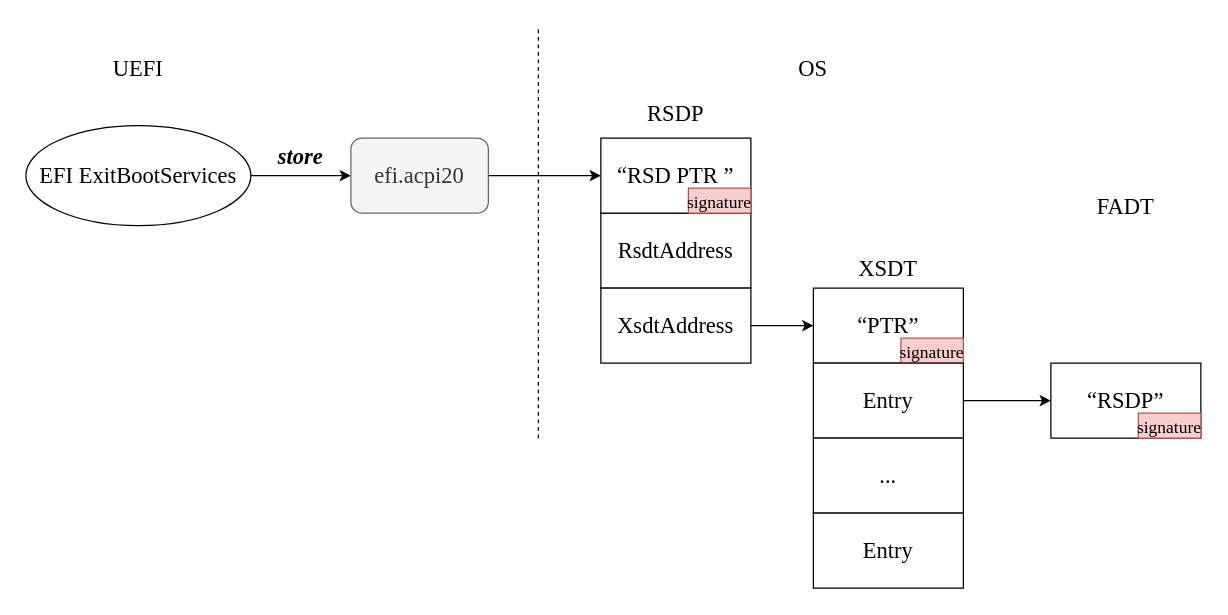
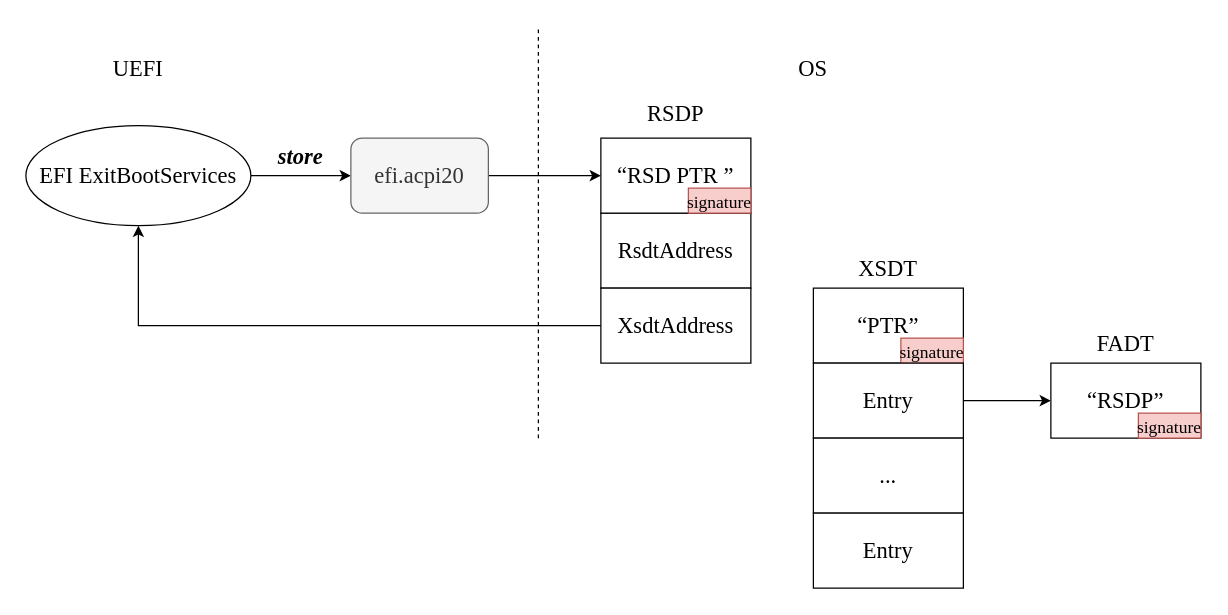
  <mxCell id="0" />
  <mxCell id="1" parent="0" />
  <mxCell id="2" style="edgeStyle=orthogonalEdgeStyle;rounded=0;orthogonalLoop=1;jettySize=auto;html=1;entryX=0;entryY=0.5;entryDx=0;entryDy=0;fontFamily=Comic Sans MS;fontSize=18;" edge="1" parent="1" source="3" target="6"><mxGeometry relative="1" as="geometry" /></mxCell>
  <mxCell id="3" value="&lt;font style=&quot;font-size: 18px;&quot; face=&quot;Comic Sans MS&quot;&gt;EFI ExitBootServices&lt;/font&gt;" style="ellipse;whiteSpace=wrap;html=1;" vertex="1" parent="1"><mxGeometry x="20" y="100" width="180" height="80" as="geometry" /></mxCell>
  <mxCell id="4" value="UEFI" style="text;html=1;strokeColor=none;fillColor=none;align=center;verticalAlign=middle;whiteSpace=wrap;rounded=0;fontSize=18;fontFamily=Comic Sans MS;" vertex="1" parent="1"><mxGeometry x="80" y="40" width="60" height="30" as="geometry" /></mxCell>
  <mxCell id="5" style="edgeStyle=orthogonalEdgeStyle;rounded=0;orthogonalLoop=1;jettySize=auto;html=1;entryX=0;entryY=0.5;entryDx=0;entryDy=0;fontFamily=Comic Sans MS;fontSize=18;" edge="1" parent="1" source="6" target="11"><mxGeometry relative="1" as="geometry" /></mxCell>
  <mxCell id="6" value="efi.acpi20" style="rounded=1;whiteSpace=wrap;html=1;fontFamily=Comic Sans MS;fontSize=18;fillColor=#f5f5f5;fontColor=#333333;strokeColor=#666666;" vertex="1" parent="1"><mxGeometry x="280" y="110" width="110" height="60" as="geometry" /></mxCell>
  <mxCell id="7" value="&lt;i&gt;&lt;b&gt;store&lt;/b&gt;&lt;/i&gt;" style="text;html=1;strokeColor=none;fillColor=none;align=center;verticalAlign=middle;whiteSpace=wrap;rounded=0;fontSize=18;fontFamily=Comic Sans MS;" vertex="1" parent="1"><mxGeometry x="210" y="110" width="60" height="30" as="geometry" /></mxCell>
  <mxCell id="8" value="" style="group" vertex="1" connectable="0" parent="1"><mxGeometry x="480" y="110" width="120" height="120" as="geometry" /></mxCell>
  <mxCell id="9" value="&lt;font style=&quot;font-size: 18px;&quot;&gt;RsdtAddress&lt;/font&gt;" style="rounded=0;whiteSpace=wrap;html=1;fontFamily=Comic Sans MS;fontSize=14;" vertex="1" parent="8"><mxGeometry y="60" width="120" height="60" as="geometry" /></mxCell>
  <mxCell id="10" value="" style="group" vertex="1" connectable="0" parent="8"><mxGeometry width="120" height="60" as="geometry" /></mxCell>
  <mxCell id="11" value="“RSD PTR ”" style="rounded=0;whiteSpace=wrap;html=1;fontFamily=Comic Sans MS;fontSize=18;" vertex="1" parent="10"><mxGeometry width="120" height="60" as="geometry" /></mxCell>
  <mxCell id="12" value="&lt;font style=&quot;font-size: 14px;&quot;&gt;signature&lt;/font&gt;" style="text;html=1;strokeColor=#b85450;fillColor=#f8cecc;align=center;verticalAlign=middle;whiteSpace=wrap;rounded=0;fontSize=18;fontFamily=Comic Sans MS;" vertex="1" parent="10"><mxGeometry x="70" y="40" width="50" height="20" as="geometry" /></mxCell>
- <mxCell id="13" style="edgeStyle=orthogonalEdgeStyle;rounded=0;orthogonalLoop=1;jettySize=auto;html=1;entryX=0;entryY=0.5;entryDx=0;entryDy=0;fontFamily=Comic Sans MS;fontSize=18;" edge="1" parent="1" source="14" target="16"><mxGeometry relative="1" as="geometry" /></mxCell>
+ <mxCell id="13" style="edgeStyle=orthogonalEdgeStyle;rounded=0;orthogonalLoop=1;jettySize=auto;html=1;fontFamily=Comic Sans MS;fontSize=18;" edge="1" parent="1" source="14" target="3"><mxGeometry relative="1" as="geometry" /></mxCell>
  <mxCell id="14" value="&lt;font style=&quot;font-size: 18px;&quot;&gt;XsdtAddress&lt;/font&gt;" style="rounded=0;whiteSpace=wrap;html=1;fontFamily=Comic Sans MS;fontSize=14;" vertex="1" parent="1"><mxGeometry x="480" y="230" width="120" height="60" as="geometry" /></mxCell>
  <mxCell id="15" value="" style="group" vertex="1" connectable="0" parent="1"><mxGeometry x="650" y="230" width="120" height="60" as="geometry" /></mxCell>
  <mxCell id="16" value="“PTR”" style="rounded=0;whiteSpace=wrap;html=1;fontFamily=Comic Sans MS;fontSize=18;" vertex="1" parent="15"><mxGeometry width="120" height="60" as="geometry" /></mxCell>
  <mxCell id="17" value="&lt;font style=&quot;font-size: 14px;&quot;&gt;signature&lt;/font&gt;" style="text;html=1;strokeColor=#b85450;fillColor=#f8cecc;align=center;verticalAlign=middle;whiteSpace=wrap;rounded=0;fontSize=18;fontFamily=Comic Sans MS;" vertex="1" parent="15"><mxGeometry x="70" y="40" width="50" height="20" as="geometry" /></mxCell>
  <mxCell id="18" style="edgeStyle=orthogonalEdgeStyle;rounded=0;orthogonalLoop=1;jettySize=auto;html=1;fontFamily=Comic Sans MS;fontSize=18;entryX=0;entryY=0.5;entryDx=0;entryDy=0;" edge="1" parent="1" source="19" target="27"><mxGeometry relative="1" as="geometry"><mxPoint x="873" y="400" as="targetPoint" /></mxGeometry></mxCell>
  <mxCell id="19" value="&lt;font style=&quot;font-size: 18px;&quot;&gt;Entry&lt;/font&gt;" style="rounded=0;whiteSpace=wrap;html=1;fontFamily=Comic Sans MS;fontSize=14;" vertex="1" parent="1"><mxGeometry x="650" y="290" width="120" height="60" as="geometry" /></mxCell>
  <mxCell id="20" value="&lt;font style=&quot;font-size: 18px;&quot;&gt;...&lt;/font&gt;" style="rounded=0;whiteSpace=wrap;html=1;fontFamily=Comic Sans MS;fontSize=14;" vertex="1" parent="1"><mxGeometry x="650" y="350" width="120" height="60" as="geometry" /></mxCell>
  <mxCell id="21" value="&lt;font style=&quot;font-size: 18px;&quot;&gt;Entry&lt;/font&gt;" style="rounded=0;whiteSpace=wrap;html=1;fontFamily=Comic Sans MS;fontSize=14;" vertex="1" parent="1"><mxGeometry x="650" y="410" width="120" height="60" as="geometry" /></mxCell>
  <mxCell id="22" value="RSDP" style="text;html=1;strokeColor=none;fillColor=none;align=center;verticalAlign=middle;whiteSpace=wrap;rounded=0;fontSize=18;fontFamily=Comic Sans MS;" vertex="1" parent="1"><mxGeometry x="510" y="76" width="60" height="30" as="geometry" /></mxCell>
  <mxCell id="23" value="XSDT" style="text;html=1;strokeColor=none;fillColor=none;align=center;verticalAlign=middle;whiteSpace=wrap;rounded=0;fontSize=18;fontFamily=Comic Sans MS;" vertex="1" parent="1"><mxGeometry x="680" y="200" width="60" height="30" as="geometry" /></mxCell>
  <mxCell id="24" value="OS" style="text;html=1;strokeColor=none;fillColor=none;align=center;verticalAlign=middle;whiteSpace=wrap;rounded=0;fontSize=18;fontFamily=Comic Sans MS;" vertex="1" parent="1"><mxGeometry x="620" y="40" width="60" height="30" as="geometry" /></mxCell>
  <mxCell id="25" value="" style="endArrow=none;dashed=1;html=1;rounded=0;fontFamily=Comic Sans MS;fontSize=18;" edge="1" parent="1"><mxGeometry width="50" height="50" relative="1" as="geometry"><mxPoint x="430" y="350" as="sourcePoint" /><mxPoint x="430" y="20" as="targetPoint" /></mxGeometry></mxCell>
  <mxCell id="26" value="" style="group" vertex="1" connectable="0" parent="1"><mxGeometry x="840" y="290" width="120" height="60" as="geometry" /></mxCell>
  <mxCell id="27" value="“RSDP”" style="rounded=0;whiteSpace=wrap;html=1;fontFamily=Comic Sans MS;fontSize=18;" vertex="1" parent="26"><mxGeometry width="120" height="60" as="geometry" /></mxCell>
  <mxCell id="28" value="&lt;font style=&quot;font-size: 14px;&quot;&gt;signature&lt;/font&gt;" style="text;html=1;strokeColor=#b85450;fillColor=#f8cecc;align=center;verticalAlign=middle;whiteSpace=wrap;rounded=0;fontSize=18;fontFamily=Comic Sans MS;" vertex="1" parent="26"><mxGeometry x="70" y="40" width="50" height="20" as="geometry" /></mxCell>
- <mxCell id="29" value="FADT" style="text;html=1;strokeColor=none;fillColor=none;align=center;verticalAlign=middle;whiteSpace=wrap;rounded=0;fontSize=18;fontFamily=Comic Sans MS;" vertex="1" parent="1"><mxGeometry x="870" y="150" width="60" height="30" as="geometry" /></mxCell>
+ <mxCell id="29" value="FADT" style="text;html=1;strokeColor=none;fillColor=none;align=center;verticalAlign=middle;whiteSpace=wrap;rounded=0;fontSize=18;fontFamily=Comic Sans MS;" vertex="1" parent="1"><mxGeometry x="870" y="260" width="60" height="30" as="geometry" /></mxCell>
